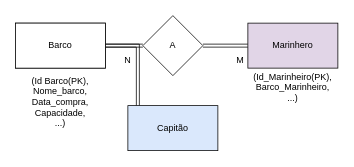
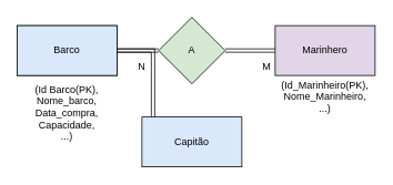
  <mxCell id="0" />
  <mxCell id="1" parent="0" />
  <mxCell id="2" value="" style="rounded=0;whiteSpace=wrap;html=1;" vertex="1" parent="1"><mxGeometry x="20" y="30" width="120" height="60" as="geometry" /></mxCell>
  <mxCell id="3" style="edgeStyle=orthogonalEdgeStyle;rounded=0;orthogonalLoop=1;jettySize=auto;html=1;strokeColor=none;" edge="1" parent="1" source="5" target="8"><mxGeometry relative="1" as="geometry" /></mxCell>
  <mxCell id="4" style="edgeStyle=orthogonalEdgeStyle;rounded=0;orthogonalLoop=1;jettySize=auto;html=1;entryX=0;entryY=0.5;entryDx=0;entryDy=0;endArrow=none;startFill=0;shape=link;" edge="1" parent="1" source="5" target="8"><mxGeometry relative="1" as="geometry" /></mxCell>
- <mxCell id="5" value="Barco" style="rounded=0;whiteSpace=wrap;html=1;" vertex="1" parent="1"><mxGeometry x="20" y="30" width="120" height="60" as="geometry" /></mxCell>
+ <mxCell id="5" value="Barco" style="rounded=0;whiteSpace=wrap;html=1;fillColor=#dae8fc;" vertex="1" parent="1"><mxGeometry x="20" y="30" width="120" height="60" as="geometry" /></mxCell>
  <mxCell id="6" value="(Id Barco(PK),&lt;div&gt;Nome_barco,&lt;/div&gt;&lt;div&gt;Data_compra,&lt;/div&gt;&lt;div&gt;Capacidade,&lt;/div&gt;&lt;div&gt;...)&lt;/div&gt;" style="text;html=1;align=center;verticalAlign=middle;whiteSpace=wrap;rounded=0;" vertex="1" parent="1"><mxGeometry x="20" y="95" width="120" height="80" as="geometry" /></mxCell>
  <mxCell id="7" style="edgeStyle=orthogonalEdgeStyle;rounded=0;orthogonalLoop=1;jettySize=auto;html=1;entryX=0;entryY=0.5;entryDx=0;entryDy=0;endArrow=none;startFill=0;shape=link;" edge="1" parent="1" source="8" target="10"><mxGeometry relative="1" as="geometry" /></mxCell>
- <mxCell id="8" value="A" style="rhombus;whiteSpace=wrap;html=1;" vertex="1" parent="1"><mxGeometry x="190" width="80" height="80" as="geometry" y="20" /></mxCell>
+ <mxCell id="8" value="A" style="rhombus;whiteSpace=wrap;html=1;fillColor=#d5e8d4;" vertex="1" parent="1"><mxGeometry x="190" width="80" height="80" as="geometry" y="20" /></mxCell>
  <mxCell id="9" value="N" style="text;html=1;align=center;verticalAlign=middle;whiteSpace=wrap;rounded=0;" vertex="1" parent="1"><mxGeometry x="160" y="70" width="20" height="20" as="geometry" /></mxCell>
  <mxCell id="10" value="Marinhero" style="rounded=0;whiteSpace=wrap;html=1;fillColor=#e1d5e7;" vertex="1" parent="1"><mxGeometry x="330" y="30" width="120" height="60" as="geometry" /></mxCell>
  <mxCell id="11" value="M" style="text;html=1;align=center;verticalAlign=middle;whiteSpace=wrap;rounded=0;" vertex="1" parent="1"><mxGeometry x="290" y="65" width="60" height="30" as="geometry" /></mxCell>
- <mxCell id="12" value="(Id_Marinheiro(PK),&lt;div&gt;Barco_Marinheiro,&lt;/div&gt;&lt;div&gt;...)&lt;/div&gt;&lt;div&gt;&lt;br&gt;&lt;/div&gt;&lt;div&gt;&lt;br&gt;&lt;/div&gt;" style="text;html=1;align=center;verticalAlign=middle;whiteSpace=wrap;rounded=0;" vertex="1" parent="1"><mxGeometry x="330" y="90" width="120" height="80" as="geometry" /></mxCell>
+ <mxCell id="12" value="(Id_Marinheiro(PK),&lt;div&gt;Nome_Marinheiro,&lt;/div&gt;&lt;div&gt;...)&lt;/div&gt;&lt;div&gt;&lt;br&gt;&lt;/div&gt;&lt;div&gt;&lt;br&gt;&lt;/div&gt;" style="text;html=1;align=center;verticalAlign=middle;whiteSpace=wrap;rounded=0;" vertex="1" parent="1"><mxGeometry x="330" y="90" width="120" height="80" as="geometry" /></mxCell>
  <mxCell id="13" value="Capitão" style="rounded=0;whiteSpace=wrap;html=1;fillColor=#dae8fc;" vertex="1" parent="1"><mxGeometry x="170" y="140" width="120" height="60" as="geometry" /></mxCell>
  <mxCell id="14" style="edgeStyle=orthogonalEdgeStyle;rounded=0;orthogonalLoop=1;jettySize=auto;html=1;entryX=0.111;entryY=-0.005;entryDx=0;entryDy=0;entryPerimeter=0;shape=link;" edge="1" parent="1" source="5" target="13"><mxGeometry relative="1" as="geometry" /></mxCell>
